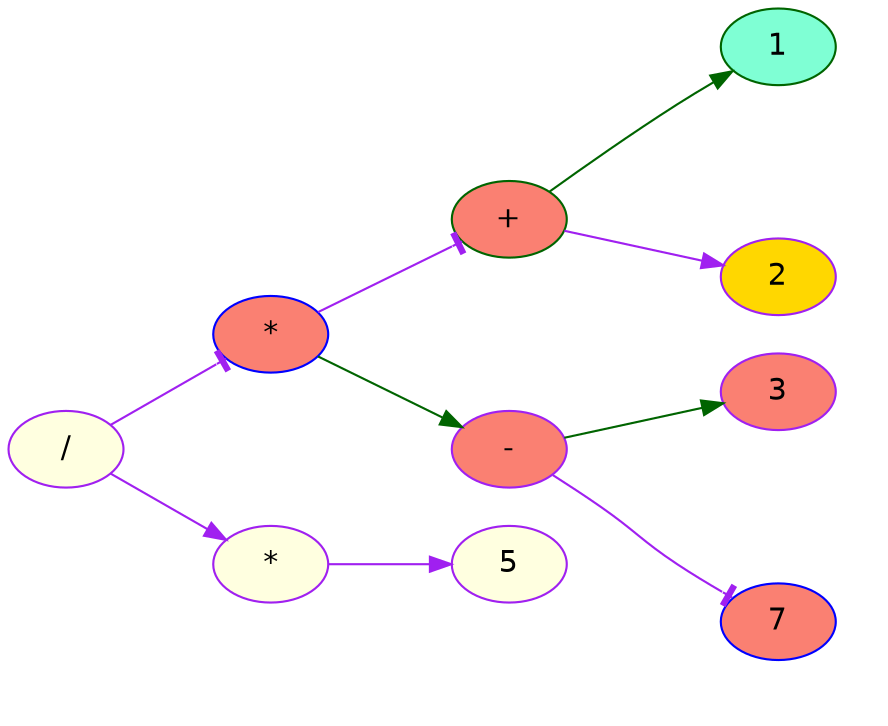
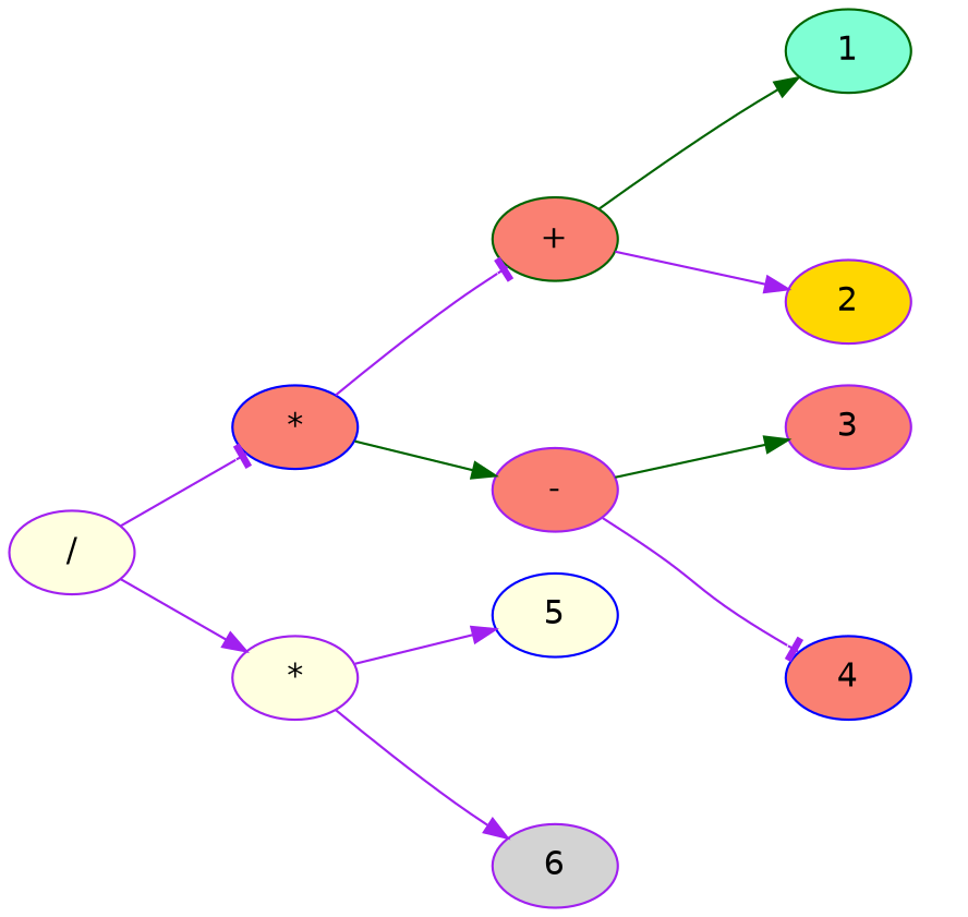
  digraph {
    fontname=Helvetica
    rankdir=LR
    node [color=purple fontname=Helvetica style=filled]
    edge [fontname=Helvetica style=invis]
    n1 [color=blue fillcolor=salmon label="*"]
    mdiv [style=invis width=0.1 color=""]
    n3 [fillcolor=lightyellow label="*"]
    n4 [color=darkgreen fillcolor=salmon label="+"]
    mstar1 [style=invis width=0.1 color=""]
    n6 [fillcolor=salmon label="-"]
    mplus [style=invis width=0.1 color=""]
    1 [color=darkgreen fillcolor=aquamarine]
    2 [fillcolor=gold]
    mminus [style=invis width=0.1 color=""]
    3 [fillcolor=salmon]
-   4 [color=blue fillcolor=salmon label=7]
+   4 [color=blue fillcolor=salmon]
    mstar2 [style=invis width=0.1 color=""]
-   5 [fillcolor=lightyellow]
+   5 [color=blue fillcolor=lightyellow]
+   6 [fillcolor=lightgrey]
    n16 [fillcolor=lightyellow label="/"]
    subgraph sub_1 {
      rank=same
      n1
      mdiv
      n3
    }
    subgraph sub_2 {
      rank=same
      n4
      mstar1
      n6
    }
    subgraph sub_3 {
      rank=same
      mplus
      1
      2
    }
    subgraph sub_4 {
      rank=same
      mminus
      3
      4
    }
    subgraph sub_5 {
      rank=same
      mstar2
      5
+     6
    }
    n1 -> mdiv
    n1 -> n4 [arrowhead=tee color=purple style=""]
    n1 -> mstar1
    n1 -> n6 [arrowhead=normal color=darkgreen style=""]
    mdiv -> n3
    n3 -> mstar2
    n3 -> 5 [arrowhead=normal color=purple style=""]
+   n3 -> 6 [arrowhead=normal color=purple style=""]
    n4 -> mstar1
    n4 -> mplus
    n4 -> 1 [arrowhead=normal color=darkgreen style=""]
    n4 -> 2 [arrowhead=normal color=purple style=""]
    mstar1 -> n6
    n6 -> mminus
    n6 -> 3 [arrowhead=normal color=darkgreen style=""]
    n6 -> 4 [arrowhead=tee color=purple style=""]
    mplus -> 2
    1 -> mplus
    mminus -> 4
    3 -> mminus
+   mstar2 -> 6
    5 -> mstar2
    n16 -> n1 [arrowhead=tee color=purple style=""]
    n16 -> mdiv
    n16 -> n3 [arrowhead=normal color=purple style=""]
  }
